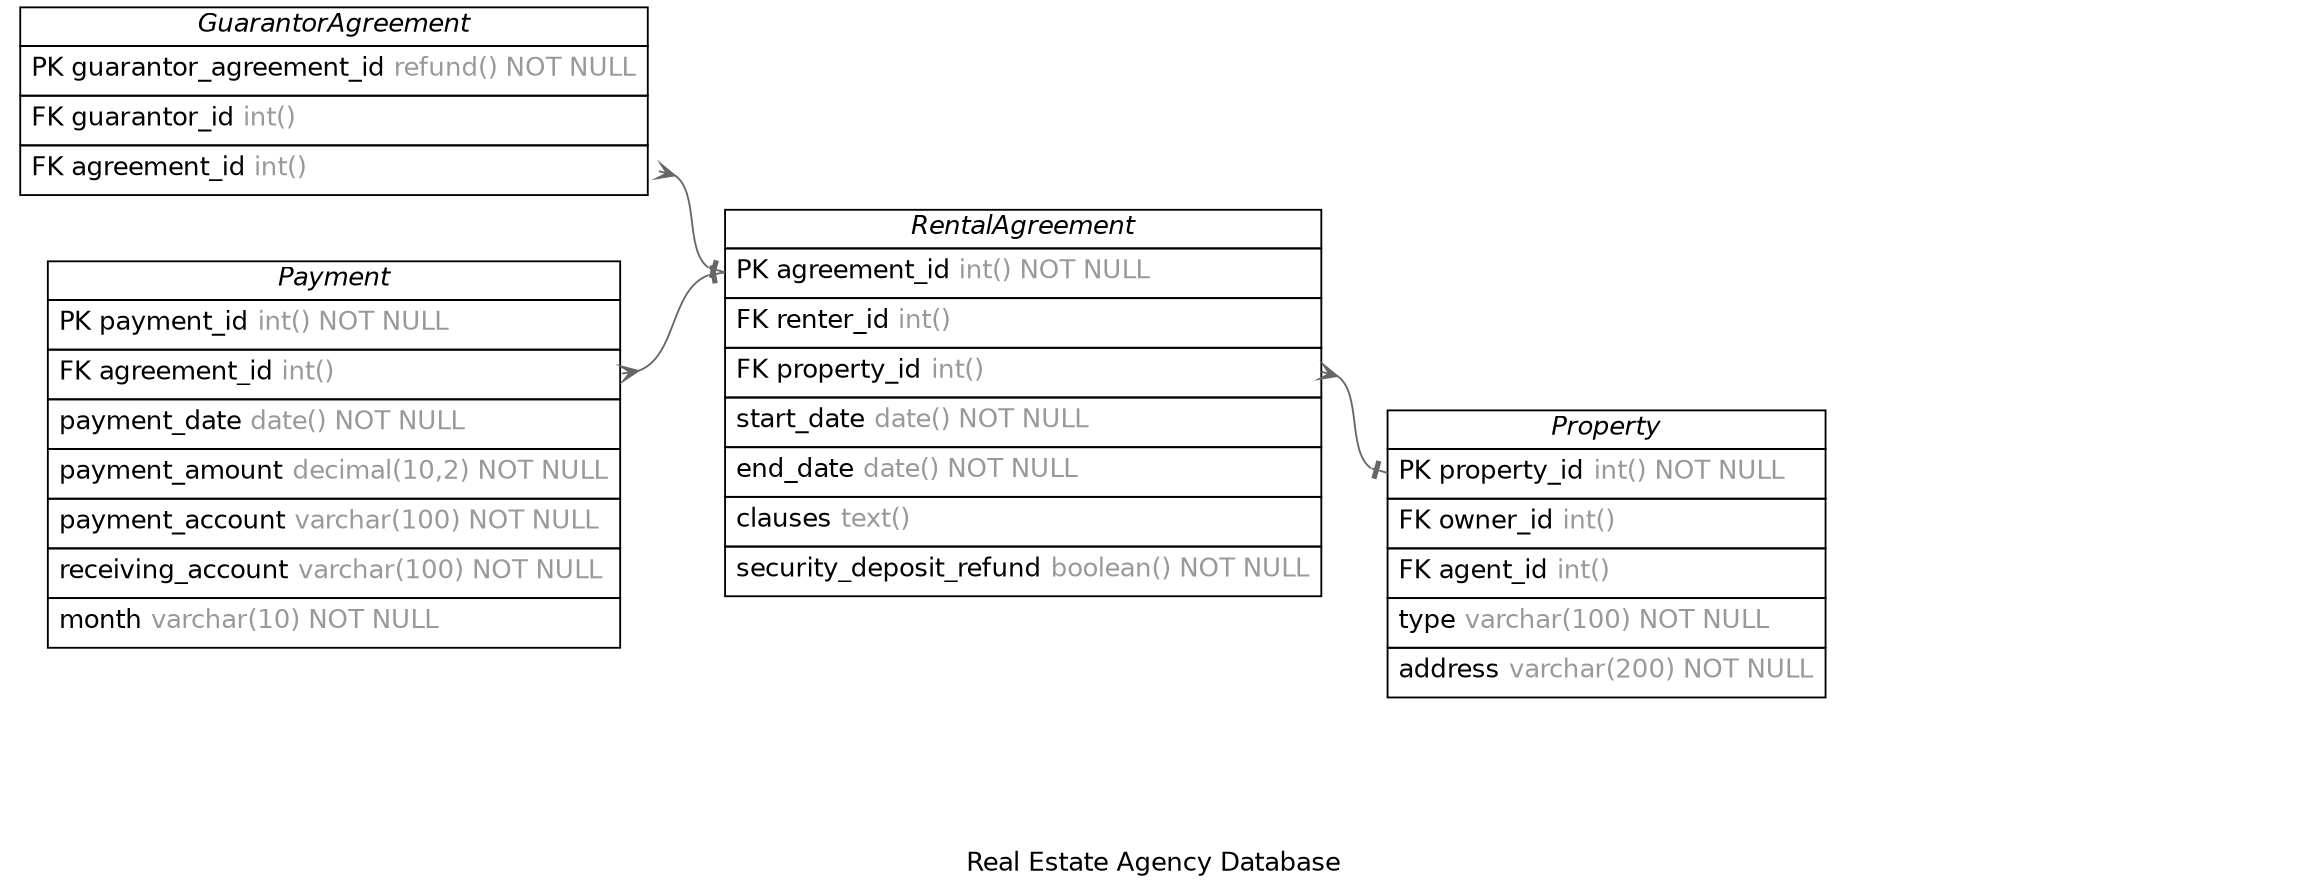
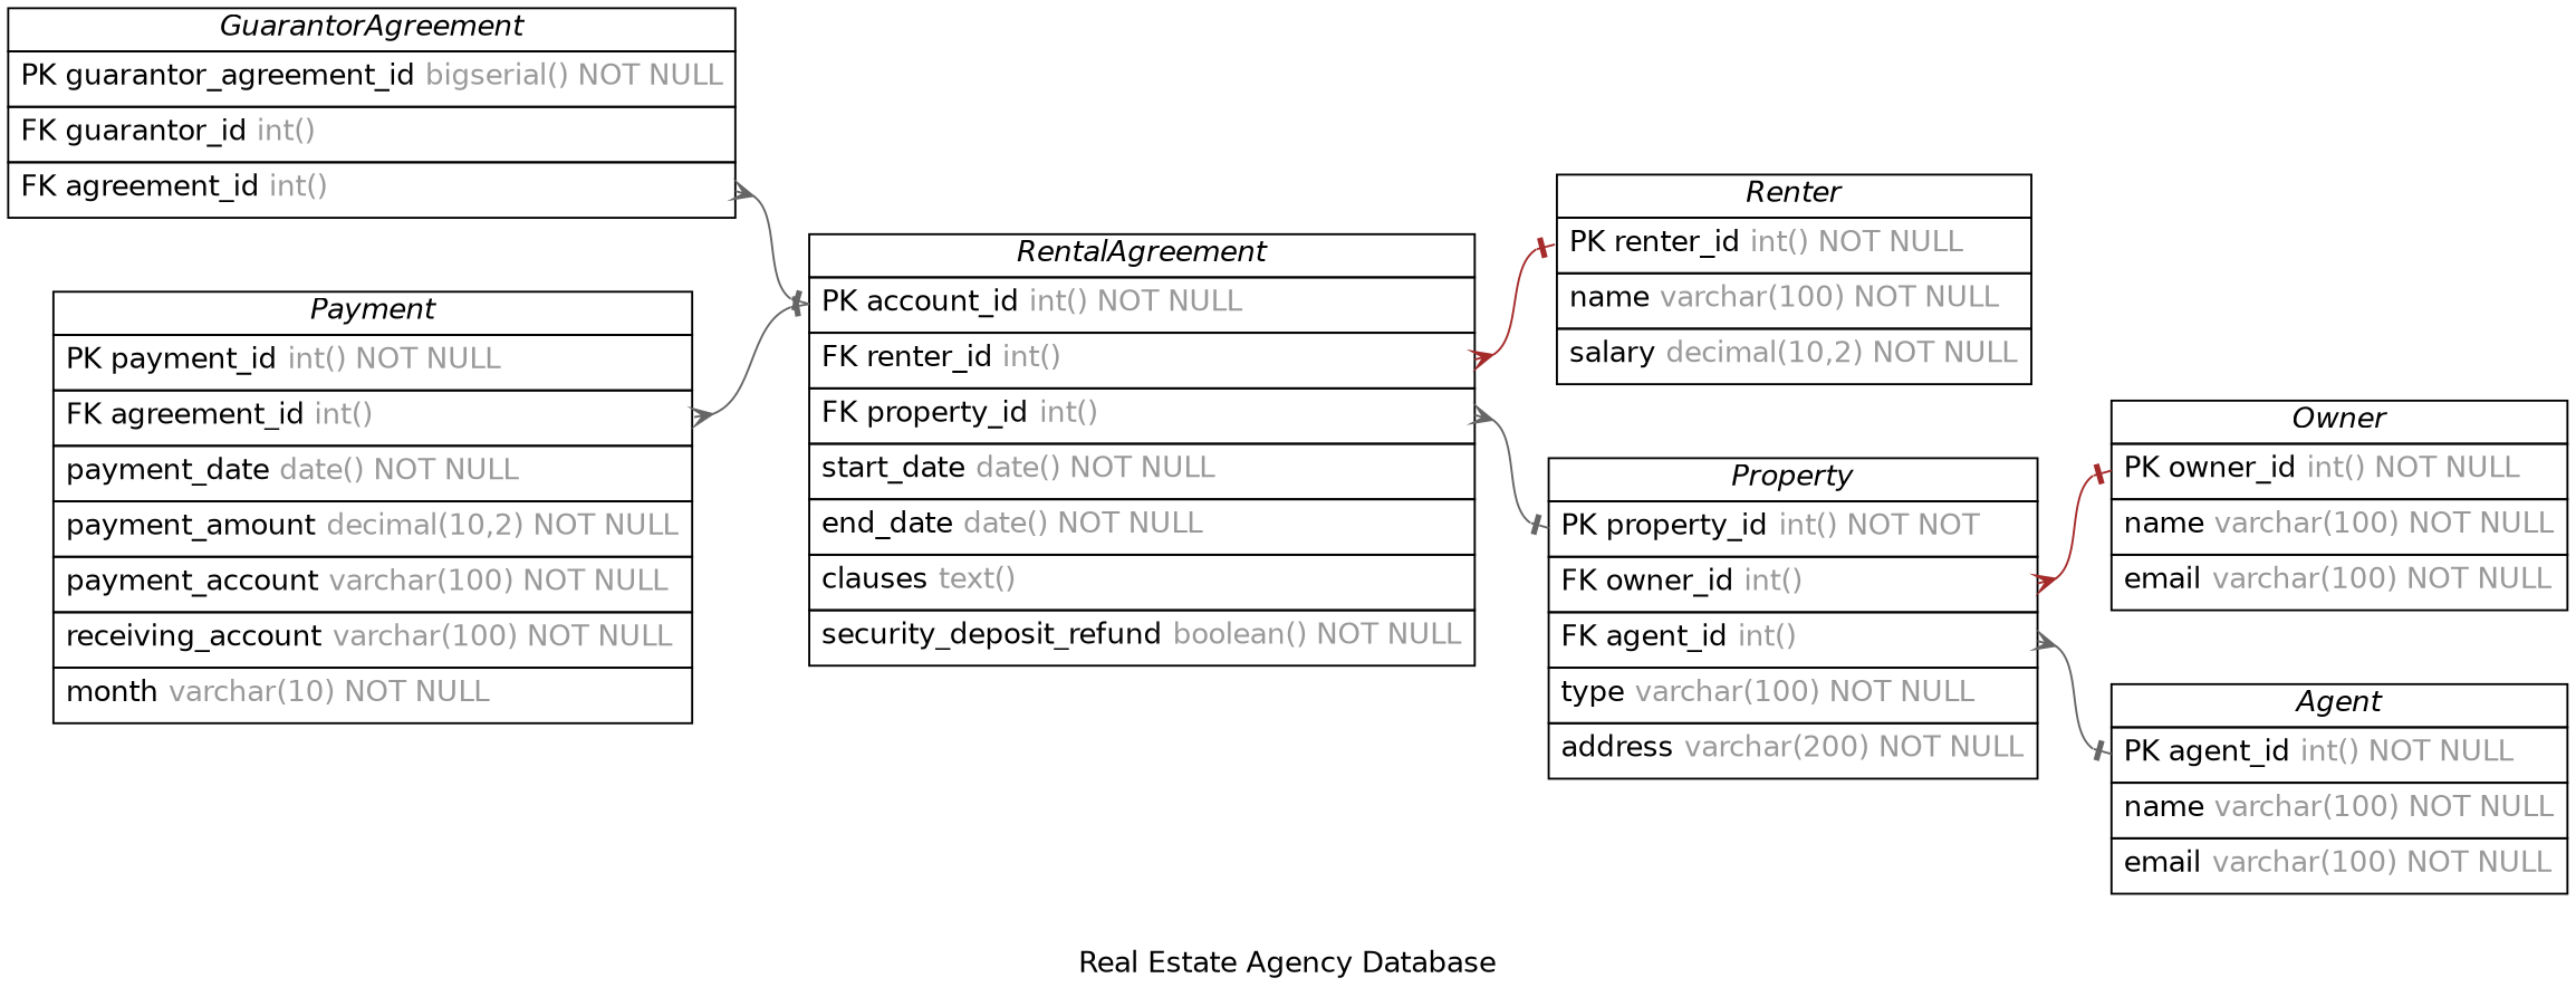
  digraph {
    concentrate=true
    fontname=Helvetica
    label="Real Estate Agency Database"
    nodesep=0.5
    rankdir=LR
    splines=spline
    node [fontname=Helvetica shape=plain]
    edge [arrowhead=noneotee arrowsize=0.9 arrowtail=ocrow color=gray40 dir=both fontname=Helvetica fontsize=12 headport=agreement_id labelangle=32 labeldistance=1.8 penwidth=1.0 tailport=agreement_id]
-   n3 [label=<         <table border="0" cellborder="1" cellspacing="0" >         <tr><td><i>Property</i></td></tr>         <tr><td port="property_id" align="left" cellpadding="5">PK property_id <font color="grey60">int() NOT NULL</font></td></tr>         <tr><td port="owner_id" align="left" cellpadding="5">FK owner_id <font color="grey60">int()</font></td></tr>         <tr><td port="agent_id" align="left" cellpadding="5">FK agent_id <font color="grey60">int()</font></td></tr>         <tr><td port="type" align="left" cellpadding="5">type <font color="grey60">varchar(100) NOT NULL</font></td></tr>         <tr><td port="address" align="left" cellpadding="5">address <font color="grey60">varchar(200) NOT NULL</font></td></tr>     </table>>]
-   n5 [label=<         <table border="0" cellborder="1" cellspacing="0" >         <tr><td><i>RentalAgreement</i></td></tr>         <tr><td port="agreement_id" align="left" cellpadding="5">PK agreement_id <font color="grey60">int() NOT NULL</font></td></tr>         <tr><td port="renter_id" align="left" cellpadding="5">FK renter_id <font color="grey60">int()</font></td></tr>         <tr><td port="property_id" align="left" cellpadding="5">FK property_id <font color="grey60">int()</font></td></tr>         <tr><td port="start_date" align="left" cellpadding="5">start_date <font color="grey60">date() NOT NULL</font></td></tr>         <tr><td port="end_date" align="left" cellpadding="5">end_date <font color="grey60">date() NOT NULL</font></td></tr>         <tr><td port="clauses" align="left" cellpadding="5">clauses <font color="grey60">text()</font></td></tr>         <tr><td port="security_deposit_refund" align="left" cellpadding="5">security_deposit_refund <font color="grey60">boolean() NOT NULL</font></td></tr>     </table>>]
-   n6 [label=<         <table border="0" cellborder="1" cellspacing="0" >         <tr><td><i>GuarantorAgreement</i></td></tr>         <tr><td port="guarantor_agreement_id" align="left" cellpadding="5">PK guarantor_agreement_id <font color="grey60">refund() NOT NULL</font></td></tr>         <tr><td port="guarantor_id" align="left" cellpadding="5">FK guarantor_id <font color="grey60">int()</font></td></tr>         <tr><td port="agreement_id" align="left" cellpadding="5">FK agreement_id <font color="grey60">int()</font></td></tr>     </table>>]
+   n1 [label=<         <table border="0" cellborder="1" cellspacing="0" >         <tr><td><i>Agent</i></td></tr>         <tr><td port="agent_id" align="left" cellpadding="5">PK agent_id <font color="grey60">int() NOT NULL</font></td></tr>         <tr><td port="name" align="left" cellpadding="5">name <font color="grey60">varchar(100) NOT NULL</font></td></tr>         <tr><td port="email" align="left" cellpadding="5">email <font color="grey60">varchar(100) NOT NULL</font></td></tr>     </table>>]
+   n2 [label=<         <table border="0" cellborder="1" cellspacing="0" >         <tr><td><i>Renter</i></td></tr>         <tr><td port="renter_id" align="left" cellpadding="5">PK renter_id <font color="grey60">int() NOT NULL</font></td></tr>         <tr><td port="name" align="left" cellpadding="5">name <font color="grey60">varchar(100) NOT NULL</font></td></tr>         <tr><td port="salary" align="left" cellpadding="5">salary <font color="grey60">decimal(10,2) NOT NULL</font></td></tr>     </table>>]
+   n3 [label=<         <table border="0" cellborder="1" cellspacing="0" >         <tr><td><i>Property</i></td></tr>         <tr><td port="property_id" align="left" cellpadding="5">PK property_id <font color="grey60">int() NOT NOT</font></td></tr>         <tr><td port="owner_id" align="left" cellpadding="5">FK owner_id <font color="grey60">int()</font></td></tr>         <tr><td port="agent_id" align="left" cellpadding="5">FK agent_id <font color="grey60">int()</font></td></tr>         <tr><td port="type" align="left" cellpadding="5">type <font color="grey60">varchar(100) NOT NULL</font></td></tr>         <tr><td port="address" align="left" cellpadding="5">address <font color="grey60">varchar(200) NOT NULL</font></td></tr>     </table>>]
+   n4 [label=<         <table border="0" cellborder="1" cellspacing="0" >         <tr><td><i>Owner</i></td></tr>         <tr><td port="owner_id" align="left" cellpadding="5">PK owner_id <font color="grey60">int() NOT NULL</font></td></tr>         <tr><td port="name" align="left" cellpadding="5">name <font color="grey60">varchar(100) NOT NULL</font></td></tr>         <tr><td port="email" align="left" cellpadding="5">email <font color="grey60">varchar(100) NOT NULL</font></td></tr>     </table>>]
+   n5 [label=<         <table border="0" cellborder="1" cellspacing="0" >         <tr><td><i>RentalAgreement</i></td></tr>         <tr><td port="agreement_id" align="left" cellpadding="5">PK account_id <font color="grey60">int() NOT NULL</font></td></tr>         <tr><td port="renter_id" align="left" cellpadding="5">FK renter_id <font color="grey60">int()</font></td></tr>         <tr><td port="property_id" align="left" cellpadding="5">FK property_id <font color="grey60">int()</font></td></tr>         <tr><td port="start_date" align="left" cellpadding="5">start_date <font color="grey60">date() NOT NULL</font></td></tr>         <tr><td port="end_date" align="left" cellpadding="5">end_date <font color="grey60">date() NOT NULL</font></td></tr>         <tr><td port="clauses" align="left" cellpadding="5">clauses <font color="grey60">text()</font></td></tr>         <tr><td port="security_deposit_refund" align="left" cellpadding="5">security_deposit_refund <font color="grey60">boolean() NOT NULL</font></td></tr>     </table>>]
+   n6 [label=<         <table border="0" cellborder="1" cellspacing="0" >         <tr><td><i>GuarantorAgreement</i></td></tr>         <tr><td port="guarantor_agreement_id" align="left" cellpadding="5">PK guarantor_agreement_id <font color="grey60">bigserial() NOT NULL</font></td></tr>         <tr><td port="guarantor_id" align="left" cellpadding="5">FK guarantor_id <font color="grey60">int()</font></td></tr>         <tr><td port="agreement_id" align="left" cellpadding="5">FK agreement_id <font color="grey60">int()</font></td></tr>     </table>>]
    n7 [label=<         <table border="0" cellborder="1" cellspacing="0" >         <tr><td><i>Payment</i></td></tr>         <tr><td port="payment_id" align="left" cellpadding="5">PK payment_id <font color="grey60">int() NOT NULL</font></td></tr>         <tr><td port="agreement_id" align="left" cellpadding="5">FK agreement_id <font color="grey60">int()</font></td></tr>         <tr><td port="payment_date" align="left" cellpadding="5">payment_date <font color="grey60">date() NOT NULL</font></td></tr>         <tr><td port="payment_amount" align="left" cellpadding="5">payment_amount <font color="grey60">decimal(10,2) NOT NULL</font></td></tr>         <tr><td port="payment_account" align="left" cellpadding="5">payment_account <font color="grey60">varchar(100) NOT NULL</font></td></tr>         <tr><td port="receiving_account" align="left" cellpadding="5">receiving_account <font color="grey60">varchar(100) NOT NULL</font></td></tr>         <tr><td port="month" align="left" cellpadding="5">month <font color="grey60">varchar(10) NOT NULL</font></td></tr>     </table>>]
+   n3 -> n1 [headport=agent_id tailport=agent_id]
+   n3 -> n4 [color=brown headport=owner_id tailport=owner_id]
+   n5 -> n2 [color=brown headport=renter_id tailport=renter_id]
    n5 -> n3 [headport=property_id tailport=property_id]
    n6 -> n5
    n7 -> n5
  }
